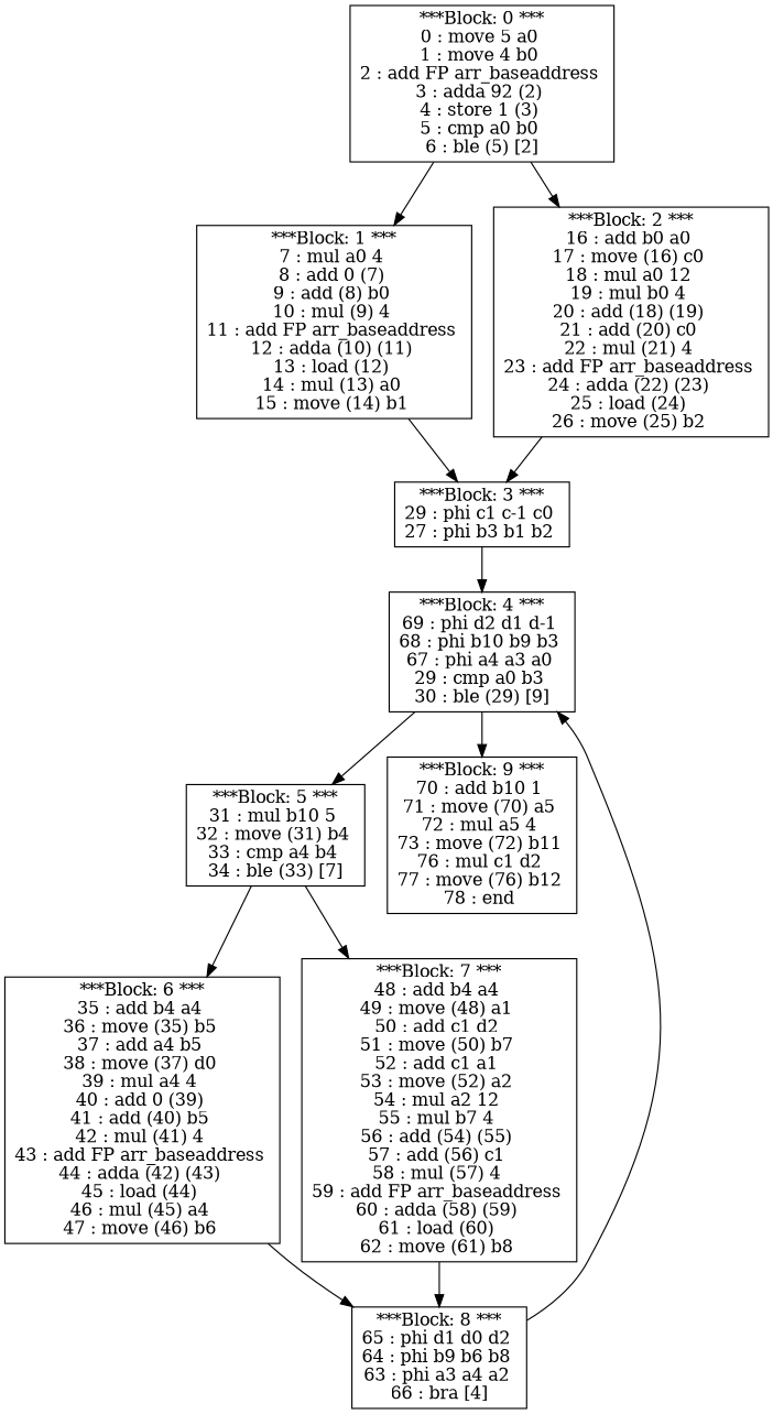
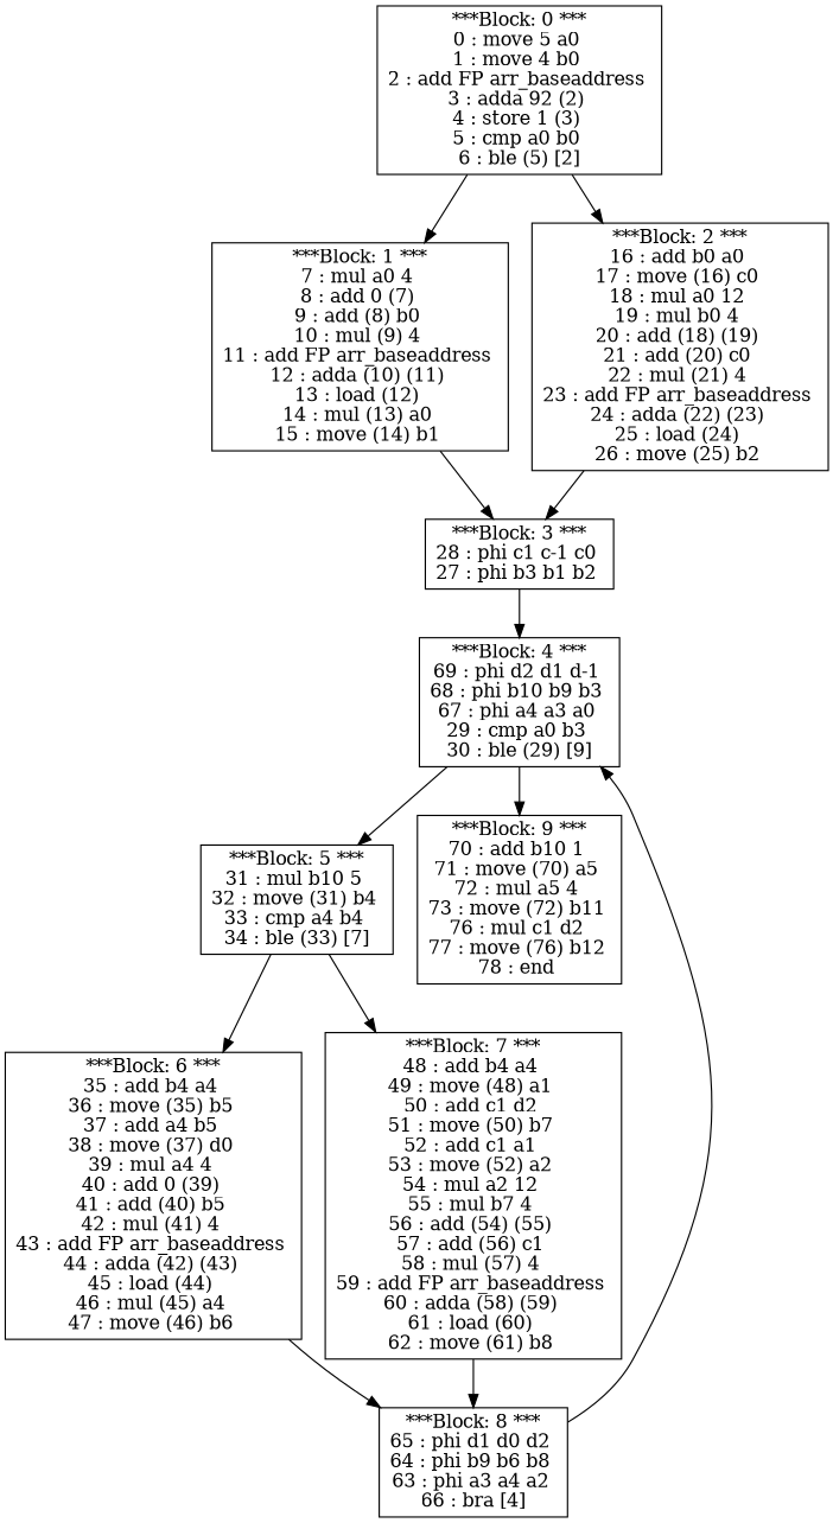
  digraph {
    node [shape=record]
    n1 [label="***Block: 0 ***\n0 : move 5 a0 \n1 : move 4 b0 \n2 : add FP arr_baseaddress \n3 : adda 92 (2) \n4 : store 1 (3) \n5 : cmp a0 b0 \n6 : ble (5) [2]\n"]
    n2 [label="***Block: 1 ***\n7 : mul a0 4 \n8 : add 0 (7) \n9 : add (8) b0 \n10 : mul (9) 4 \n11 : add FP arr_baseaddress \n12 : adda (10) (11) \n13 : load (12) \n14 : mul (13) a0 \n15 : move (14) b1 \n"]
    n3 [label="***Block: 2 ***\n16 : add b0 a0 \n17 : move (16) c0 \n18 : mul a0 12 \n19 : mul b0 4 \n20 : add (18) (19) \n21 : add (20) c0 \n22 : mul (21) 4 \n23 : add FP arr_baseaddress \n24 : adda (22) (23) \n25 : load (24) \n26 : move (25) b2 \n"]
-   n4 [label="***Block: 3 ***\n29 : phi c1 c-1 c0 \n27 : phi b3 b1 b2 \n"]
+   n4 [label="***Block: 3 ***\n28 : phi c1 c-1 c0 \n27 : phi b3 b1 b2 \n"]
    n5 [label="***Block: 4 ***\n69 : phi d2 d1 d-1 \n68 : phi b10 b9 b3 \n67 : phi a4 a3 a0 \n29 : cmp a0 b3 \n30 : ble (29) [9]\n"]
    n6 [label="***Block: 5 ***\n31 : mul b10 5 \n32 : move (31) b4 \n33 : cmp a4 b4 \n34 : ble (33) [7]\n"]
    n7 [label="***Block: 9 ***\n70 : add b10 1 \n71 : move (70) a5 \n72 : mul a5 4 \n73 : move (72) b11 \n76 : mul c1 d2 \n77 : move (76) b12 \n78 : end \n"]
    n8 [label="***Block: 6 ***\n35 : add b4 a4 \n36 : move (35) b5 \n37 : add a4 b5 \n38 : move (37) d0 \n39 : mul a4 4 \n40 : add 0 (39) \n41 : add (40) b5 \n42 : mul (41) 4 \n43 : add FP arr_baseaddress \n44 : adda (42) (43) \n45 : load (44) \n46 : mul (45) a4 \n47 : move (46) b6 \n"]
    n9 [label="***Block: 7 ***\n48 : add b4 a4 \n49 : move (48) a1 \n50 : add c1 d2 \n51 : move (50) b7 \n52 : add c1 a1 \n53 : move (52) a2 \n54 : mul a2 12 \n55 : mul b7 4 \n56 : add (54) (55) \n57 : add (56) c1 \n58 : mul (57) 4 \n59 : add FP arr_baseaddress \n60 : adda (58) (59) \n61 : load (60) \n62 : move (61) b8 \n"]
    n10 [label="***Block: 8 ***\n65 : phi d1 d0 d2 \n64 : phi b9 b6 b8 \n63 : phi a3 a4 a2 \n66 : bra [4]\n"]
    n1 -> n2
    n1 -> n3
    n2 -> n4
    n3 -> n4
    n4 -> n5
    n5 -> n6
    n5 -> n7
    n6 -> n8
    n6 -> n9
    n8 -> n10
    n9 -> n10
    n10 -> n5
  }
